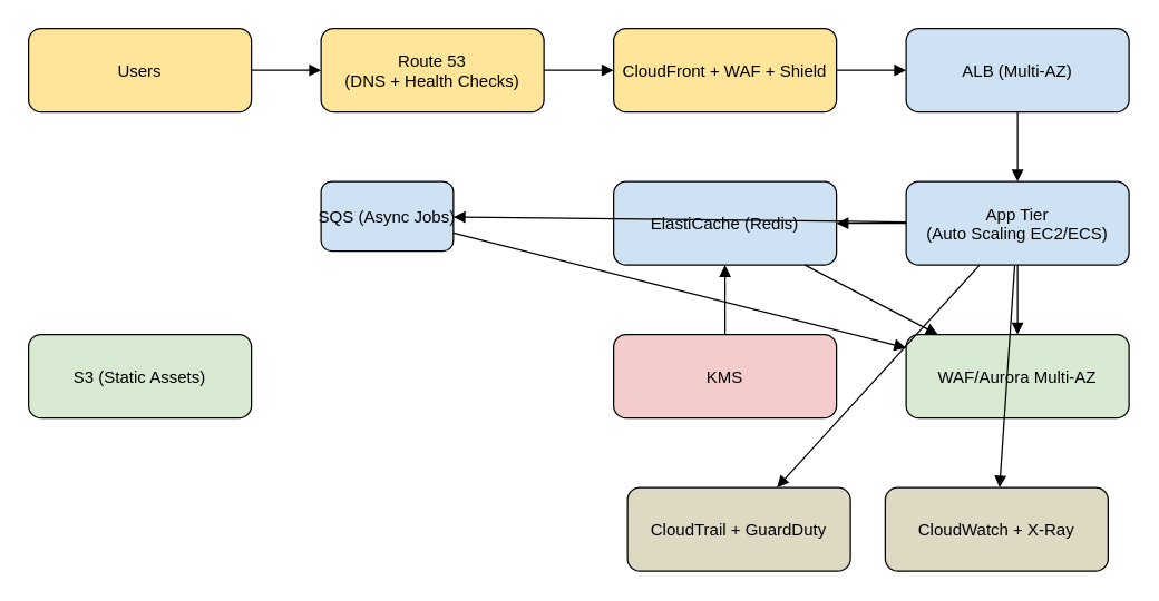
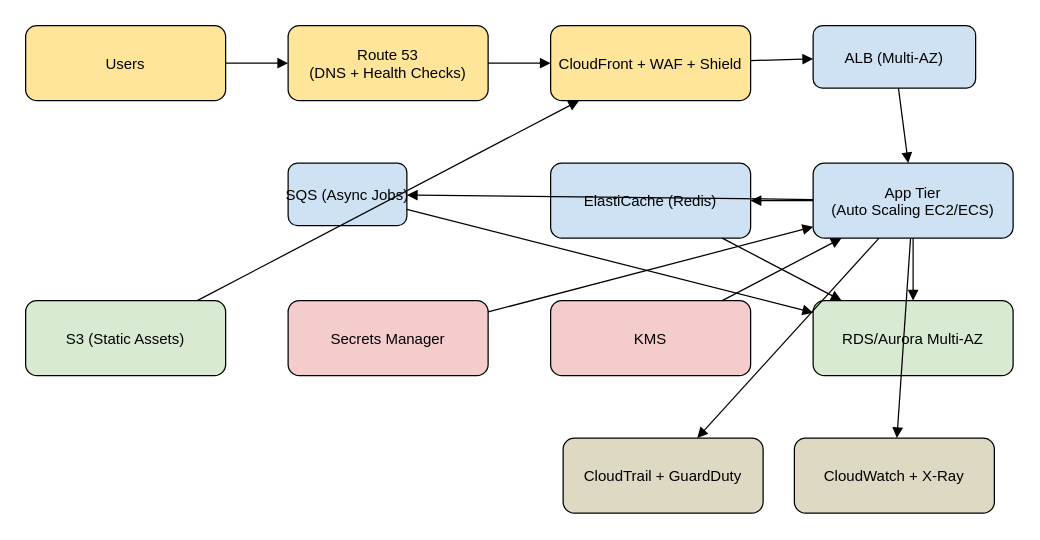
  <mxCell id="0" />
  <mxCell id="1" parent="0" />
  <mxCell id="2" value="Users" style="shape=rectangle;fillColor=#ffe599;rounded=1;strokeColor=#000000;" parent="1" vertex="1"><mxGeometry x="20" y="20" width="160" height="60" as="geometry" /></mxCell>
  <mxCell id="3" value="Route 53&#10;(DNS + Health Checks)" style="shape=rectangle;fillColor=#ffe599;rounded=1;strokeColor=#000000;" parent="1" vertex="1"><mxGeometry x="230" y="20" width="160" height="60" as="geometry" /></mxCell>
  <mxCell id="4" value="CloudFront + WAF + Shield" style="shape=rectangle;fillColor=#ffe599;rounded=1;strokeColor=#000000;" parent="1" vertex="1"><mxGeometry x="440" y="20" width="160" height="60" as="geometry" /></mxCell>
- <mxCell id="5" value="ALB (Multi-AZ)" style="shape=rectangle;fillColor=#cfe2f3;rounded=1;strokeColor=#000000;" parent="1" vertex="1"><mxGeometry x="650" y="20" width="160" height="60" as="geometry" /></mxCell>
+ <mxCell id="5" value="ALB (Multi-AZ)" style="shape=rectangle;fillColor=#cfe2f3;rounded=1;strokeColor=#000000;" parent="1" vertex="1"><mxGeometry x="650" y="20" width="130" height="50" as="geometry" /></mxCell>
  <mxCell id="6" value="App Tier&#10;(Auto Scaling EC2/ECS)" style="shape=rectangle;fillColor=#cfe2f3;rounded=1;strokeColor=#000000;" parent="1" vertex="1"><mxGeometry x="650" y="130" width="160" height="60" as="geometry" /></mxCell>
  <mxCell id="7" value="ElastiCache (Redis)" style="shape=rectangle;fillColor=#cfe2f3;rounded=1;strokeColor=#000000;" parent="1" vertex="1"><mxGeometry x="440" y="130" width="160" height="60" as="geometry" /></mxCell>
  <mxCell id="8" value="SQS (Async Jobs)" style="shape=rectangle;fillColor=#cfe2f3;rounded=1;strokeColor=#000000;" parent="1" vertex="1"><mxGeometry x="230" y="130" width="95" height="50" as="geometry" /></mxCell>
- <mxCell id="9" value="WAF/Aurora Multi-AZ" style="shape=rectangle;fillColor=#d9ead3;rounded=1;strokeColor=#000000;" parent="1" vertex="1"><mxGeometry x="650" y="240" width="160" height="60" as="geometry" /></mxCell>
+ <mxCell id="9" value="RDS/Aurora Multi-AZ" style="shape=rectangle;fillColor=#d9ead3;rounded=1;strokeColor=#000000;" parent="1" vertex="1"><mxGeometry x="650" y="240" width="160" height="60" as="geometry" /></mxCell>
  <mxCell id="10" value="S3 (Static Assets)" style="shape=rectangle;fillColor=#d9ead3;rounded=1;strokeColor=#000000;" parent="1" vertex="1"><mxGeometry x="20" y="240" width="160" height="60" as="geometry" /></mxCell>
+ <mxCell id="11" value="Secrets Manager" style="shape=rectangle;fillColor=#f4cccc;rounded=1;strokeColor=#000000;" parent="1" vertex="1"><mxGeometry x="230" y="240" width="160" height="60" as="geometry" /></mxCell>
  <mxCell id="12" value="KMS" style="shape=rectangle;fillColor=#f4cccc;rounded=1;strokeColor=#000000;" parent="1" vertex="1"><mxGeometry x="440" y="240" width="160" height="60" as="geometry" /></mxCell>
  <mxCell id="13" value="CloudWatch + X-Ray" style="shape=rectangle;fillColor=#ddd9c3;rounded=1;strokeColor=#000000;" parent="1" vertex="1"><mxGeometry x="635" y="350" width="160" height="60" as="geometry" /></mxCell>
  <mxCell id="14" value="CloudTrail + GuardDuty" style="shape=rectangle;fillColor=#ddd9c3;rounded=1;strokeColor=#000000;" parent="1" vertex="1"><mxGeometry x="450" y="350" width="160" height="60" as="geometry" /></mxCell>
  <mxCell id="15" value="" style="endArrow=block;endFill=1;strokeColor=#000000;" parent="1" source="2" target="3" edge="1"><mxGeometry relative="1" as="geometry" /></mxCell>
  <mxCell id="16" value="" style="endArrow=block;endFill=1;strokeColor=#000000;" parent="1" source="3" target="4" edge="1"><mxGeometry relative="1" as="geometry" /></mxCell>
  <mxCell id="17" value="" style="endArrow=block;endFill=1;strokeColor=#000000;" parent="1" source="4" target="5" edge="1"><mxGeometry relative="1" as="geometry" /></mxCell>
  <mxCell id="18" value="" style="endArrow=block;endFill=1;strokeColor=#000000;" parent="1" source="5" target="6" edge="1"><mxGeometry relative="1" as="geometry" /></mxCell>
  <mxCell id="19" value="" style="endArrow=block;endFill=1;strokeColor=#000000;" parent="1" source="6" target="9" edge="1"><mxGeometry relative="1" as="geometry" /></mxCell>
  <mxCell id="20" value="" style="endArrow=block;endFill=1;strokeColor=#000000;" parent="1" source="6" target="7" edge="1"><mxGeometry relative="1" as="geometry" /></mxCell>
  <mxCell id="21" value="" style="endArrow=block;endFill=1;strokeColor=#000000;" parent="1" source="6" target="8" edge="1"><mxGeometry relative="1" as="geometry" /></mxCell>
  <mxCell id="22" value="" style="endArrow=block;endFill=1;strokeColor=#000000;" parent="1" source="7" target="9" edge="1"><mxGeometry relative="1" as="geometry" /></mxCell>
  <mxCell id="23" value="" style="endArrow=block;endFill=1;strokeColor=#000000;" parent="1" source="8" target="9" edge="1"><mxGeometry relative="1" as="geometry" /></mxCell>
- <mxCell id="26" value="" style="endArrow=block;endFill=1;strokeColor=#000000;" parent="1" source="12" target="7" edge="1"><mxGeometry relative="1" as="geometry" /></mxCell>
+ <mxCell id="24" value="" style="endArrow=block;endFill=1;strokeColor=#000000;" parent="1" source="10" target="4" edge="1"><mxGeometry relative="1" as="geometry" /></mxCell>
+ <mxCell id="25" value="" style="endArrow=block;endFill=1;strokeColor=#000000;" parent="1" source="11" target="6" edge="1"><mxGeometry relative="1" as="geometry" /></mxCell>
+ <mxCell id="26" value="" style="endArrow=block;endFill=1;strokeColor=#000000;" parent="1" source="12" target="6" edge="1"><mxGeometry relative="1" as="geometry" /></mxCell>
  <mxCell id="27" value="" style="endArrow=block;endFill=1;strokeColor=#000000;" parent="1" source="6" target="13" edge="1"><mxGeometry relative="1" as="geometry" /></mxCell>
  <mxCell id="28" value="" style="endArrow=block;endFill=1;strokeColor=#000000;" parent="1" source="6" target="14" edge="1"><mxGeometry relative="1" as="geometry" /></mxCell>
